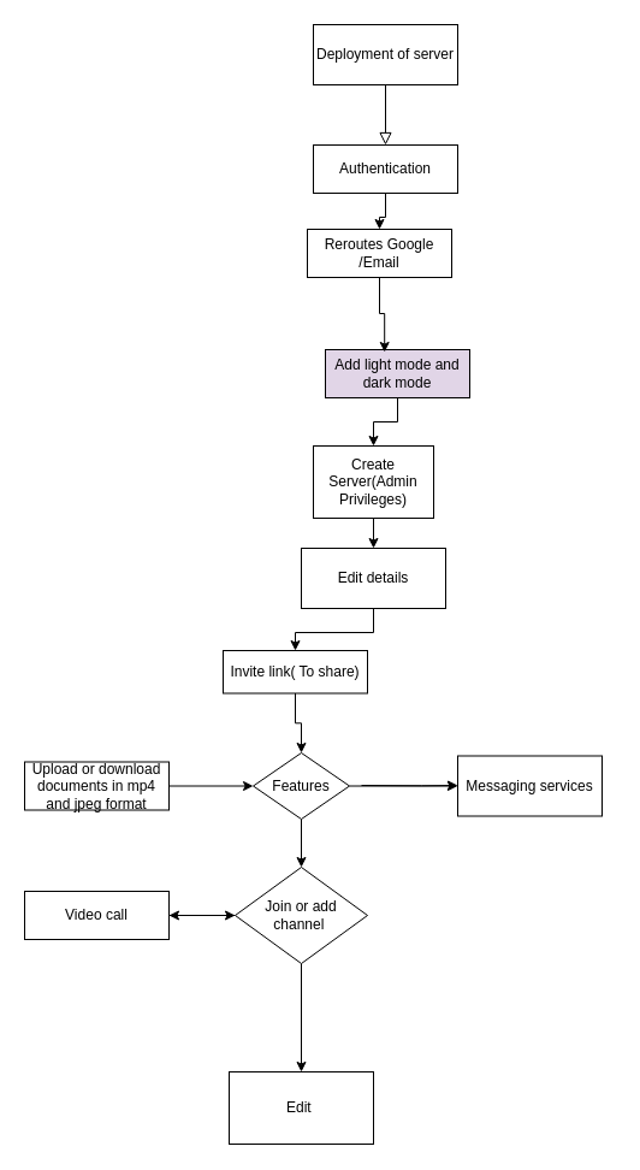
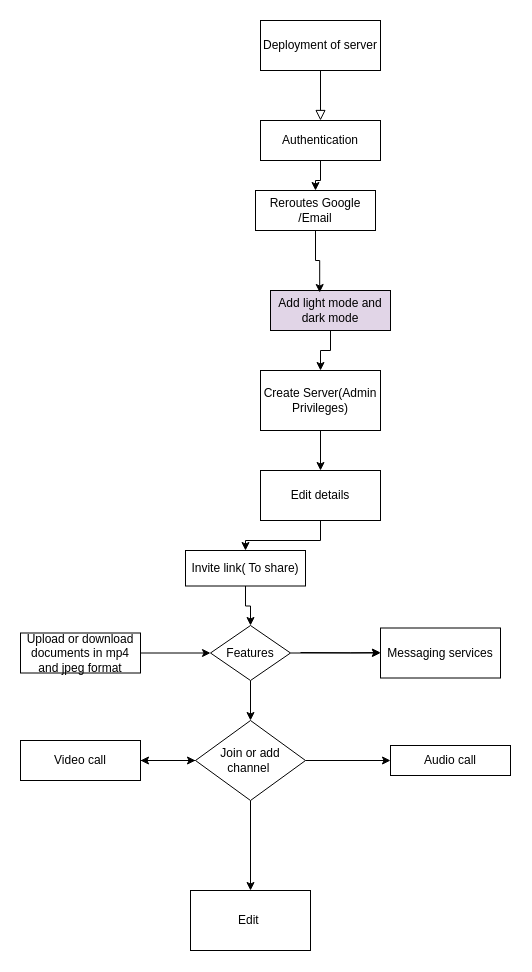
  <mxCell id="0" />
  <mxCell id="1" parent="0" />
  <mxCell id="2" value="" style="rounded=0;html=1;jettySize=auto;orthogonalLoop=1;fontSize=11;endArrow=block;endFill=0;endSize=8;strokeWidth=1;shadow=0;labelBackgroundColor=none;edgeStyle=orthogonalEdgeStyle;" parent="1" edge="1"><mxGeometry relative="1" as="geometry"><mxPoint x="320" y="70" as="sourcePoint" /><mxPoint x="320" y="120" as="targetPoint" /></mxGeometry></mxCell>
  <mxCell id="3" style="edgeStyle=orthogonalEdgeStyle;rounded=0;orthogonalLoop=1;jettySize=auto;html=1;entryX=0.5;entryY=0;entryDx=0;entryDy=0;" edge="1" parent="1" source="4" target="5"><mxGeometry relative="1" as="geometry" /></mxCell>
  <mxCell id="4" value="Authentication" style="rounded=0;whiteSpace=wrap;html=1;" vertex="1" parent="1"><mxGeometry x="260" y="120" width="120" height="40" as="geometry" /></mxCell>
  <mxCell id="5" value="Reroutes Google /Email" style="rounded=0;whiteSpace=wrap;html=1;" vertex="1" parent="1"><mxGeometry x="255" y="190" width="120" height="40" as="geometry" /></mxCell>
  <mxCell id="6" style="edgeStyle=orthogonalEdgeStyle;rounded=0;orthogonalLoop=1;jettySize=auto;html=1;exitX=0.5;exitY=1;exitDx=0;exitDy=0;entryX=0.5;entryY=0;entryDx=0;entryDy=0;" edge="1" parent="1" source="7" target="9"><mxGeometry relative="1" as="geometry" /></mxCell>
- <mxCell id="7" value="Create Server(Admin Privileges)" style="rounded=0;whiteSpace=wrap;html=1;" vertex="1" parent="1"><mxGeometry x="260" y="370" width="100" height="60" as="geometry" /></mxCell>
+ <mxCell id="7" value="Create Server(Admin Privileges)" style="rounded=0;whiteSpace=wrap;html=1;" vertex="1" parent="1"><mxGeometry x="260" y="370" width="120" height="60" as="geometry" /></mxCell>
  <mxCell id="8" style="edgeStyle=orthogonalEdgeStyle;rounded=0;orthogonalLoop=1;jettySize=auto;html=1;" edge="1" parent="1" source="9" target="12"><mxGeometry relative="1" as="geometry" /></mxCell>
- <mxCell id="9" value="Edit details" style="rounded=0;whiteSpace=wrap;html=1;" vertex="1" parent="1"><mxGeometry x="250" y="455" width="120" height="50" as="geometry" /></mxCell>
+ <mxCell id="9" value="Edit details" style="rounded=0;whiteSpace=wrap;html=1;" vertex="1" parent="1"><mxGeometry x="260" y="470" width="120" height="50" as="geometry" /></mxCell>
  <mxCell id="10" value="Deployment of server" style="rounded=0;whiteSpace=wrap;html=1;" vertex="1" parent="1"><mxGeometry x="260" y="20" width="120" height="50" as="geometry" /></mxCell>
  <mxCell id="11" value="" style="edgeStyle=orthogonalEdgeStyle;rounded=0;orthogonalLoop=1;jettySize=auto;html=1;" edge="1" parent="1" source="12" target="16"><mxGeometry relative="1" as="geometry" /></mxCell>
- <mxCell id="12" value="Invite link( To share)" style="rounded=0;whiteSpace=wrap;html=1;" vertex="1" parent="1"><mxGeometry x="185" y="540" width="120" height="35.5" as="geometry" /></mxCell>
+ <mxCell id="12" value="Invite link( To share)" style="rounded=0;whiteSpace=wrap;html=1;" vertex="1" parent="1"><mxGeometry x="185" y="550" width="120" height="35.5" as="geometry" /></mxCell>
  <mxCell id="13" value="Messaging services" style="rounded=0;whiteSpace=wrap;html=1;" vertex="1" parent="1"><mxGeometry x="380" y="627.5" width="120" height="50" as="geometry" /></mxCell>
  <mxCell id="14" value="" style="edgeStyle=orthogonalEdgeStyle;rounded=0;orthogonalLoop=1;jettySize=auto;html=1;" edge="1" parent="1" source="16" target="13"><mxGeometry relative="1" as="geometry" /></mxCell>
  <mxCell id="15" style="edgeStyle=orthogonalEdgeStyle;rounded=0;orthogonalLoop=1;jettySize=auto;html=1;exitX=0.5;exitY=1;exitDx=0;exitDy=0;entryX=0.5;entryY=0;entryDx=0;entryDy=0;" edge="1" parent="1" source="16" target="25"><mxGeometry relative="1" as="geometry" /></mxCell>
  <mxCell id="16" value="Features" style="rhombus;whiteSpace=wrap;html=1;" vertex="1" parent="1"><mxGeometry x="210" y="625" width="80" height="55" as="geometry" /></mxCell>
  <mxCell id="17" value="" style="endArrow=classic;html=1;rounded=0;" edge="1" parent="1"><mxGeometry width="50" height="50" relative="1" as="geometry"><mxPoint x="300" y="652" as="sourcePoint" /><mxPoint x="380" y="652" as="targetPoint" /><Array as="points"><mxPoint x="350" y="652.25" /></Array></mxGeometry></mxCell>
  <mxCell id="18" style="edgeStyle=orthogonalEdgeStyle;rounded=0;orthogonalLoop=1;jettySize=auto;html=1;entryX=0;entryY=0.5;entryDx=0;entryDy=0;" edge="1" parent="1" source="19" target="16"><mxGeometry relative="1" as="geometry" /></mxCell>
  <mxCell id="19" value="Upload or download documents in mp4 and jpeg format" style="rounded=0;whiteSpace=wrap;html=1;" vertex="1" parent="1"><mxGeometry x="20" y="632.5" width="120" height="40" as="geometry" /></mxCell>
  <mxCell id="20" value="" style="edgeStyle=orthogonalEdgeStyle;rounded=0;orthogonalLoop=1;jettySize=auto;html=1;" edge="1" parent="1" source="21" target="7"><mxGeometry relative="1" as="geometry" /></mxCell>
  <mxCell id="21" value="Add light mode and dark mode" style="rounded=0;whiteSpace=wrap;html=1;fillColor=#e1d5e7;" vertex="1" parent="1"><mxGeometry x="270" y="290" width="120" height="40" as="geometry" /></mxCell>
  <mxCell id="22" style="edgeStyle=orthogonalEdgeStyle;rounded=0;orthogonalLoop=1;jettySize=auto;html=1;" edge="1" parent="1" source="25"><mxGeometry relative="1" as="geometry"><mxPoint x="140" y="760" as="targetPoint" /></mxGeometry></mxCell>
+ <mxCell id="23" value="" style="edgeStyle=orthogonalEdgeStyle;rounded=0;orthogonalLoop=1;jettySize=auto;html=1;" edge="1" parent="1" source="25" target="28"><mxGeometry relative="1" as="geometry" /></mxCell>
  <mxCell id="24" value="" style="edgeStyle=orthogonalEdgeStyle;rounded=0;orthogonalLoop=1;jettySize=auto;html=1;" edge="1" parent="1" source="25" target="30"><mxGeometry relative="1" as="geometry" /></mxCell>
  <mxCell id="25" value="Join or add channel&amp;nbsp;" style="rhombus;whiteSpace=wrap;html=1;" vertex="1" parent="1"><mxGeometry x="195" y="720" width="110" height="80" as="geometry" /></mxCell>
  <mxCell id="26" style="edgeStyle=orthogonalEdgeStyle;rounded=0;orthogonalLoop=1;jettySize=auto;html=1;entryX=0;entryY=0.5;entryDx=0;entryDy=0;" edge="1" parent="1" source="27" target="25"><mxGeometry relative="1" as="geometry" /></mxCell>
  <mxCell id="27" value="Video call" style="rounded=0;whiteSpace=wrap;html=1;" vertex="1" parent="1"><mxGeometry x="20" y="740" width="120" height="40" as="geometry" /></mxCell>
+ <mxCell id="28" value="Audio call" style="rounded=0;whiteSpace=wrap;html=1;" vertex="1" parent="1"><mxGeometry x="390" y="745" width="120" height="30" as="geometry" /></mxCell>
  <mxCell id="29" style="edgeStyle=orthogonalEdgeStyle;rounded=0;orthogonalLoop=1;jettySize=auto;html=1;entryX=0.41;entryY=0.05;entryDx=0;entryDy=0;entryPerimeter=0;" edge="1" parent="1" source="5" target="21"><mxGeometry relative="1" as="geometry" /></mxCell>
  <mxCell id="30" value="Edit&amp;nbsp;" style="whiteSpace=wrap;html=1;" vertex="1" parent="1"><mxGeometry x="190" y="890" width="120" height="60" as="geometry" /></mxCell>
